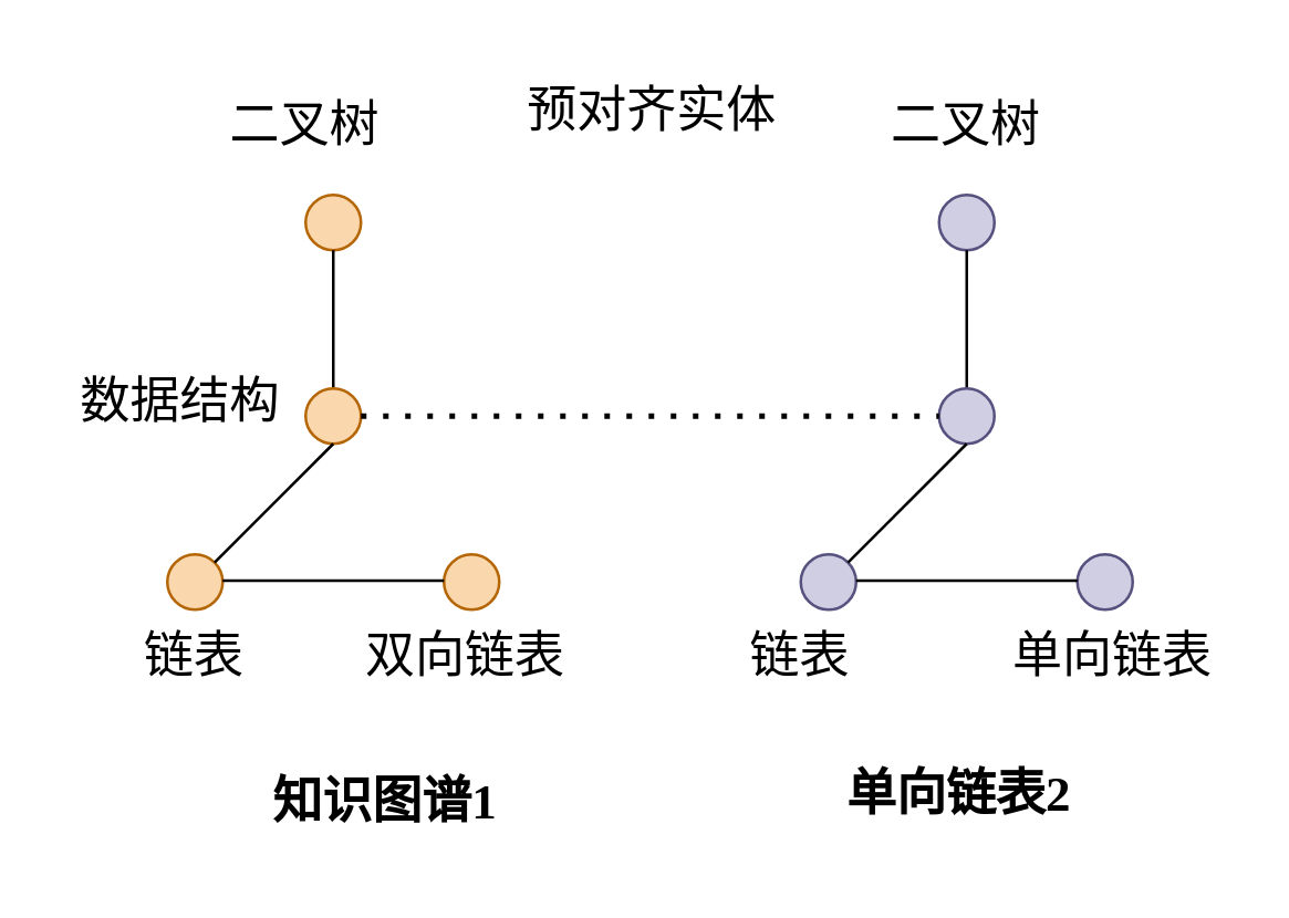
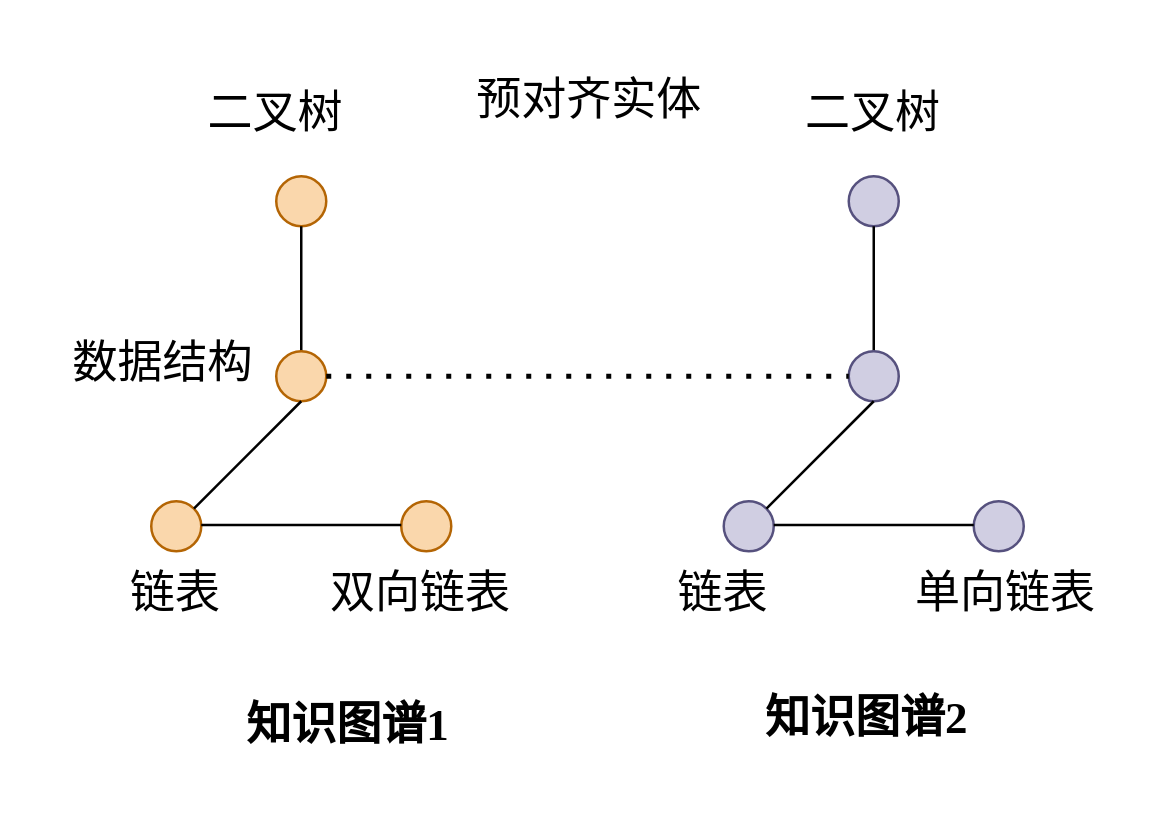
  <mxCell id="0" />
  <mxCell id="1" parent="0" />
  <mxCell id="2" value="" style="ellipse;whiteSpace=wrap;html=1;aspect=fixed;fillColor=#fad7ac;strokeColor=#b46504;" vertex="1" parent="1"><mxGeometry x="110" y="70" width="20" height="20" as="geometry" /></mxCell>
  <mxCell id="3" value="" style="endArrow=none;html=1;rounded=0;entryX=0.5;entryY=1;entryDx=0;entryDy=0;" edge="1" parent="1" target="2"><mxGeometry width="50" height="50" relative="1" as="geometry"><mxPoint x="120" y="140" as="sourcePoint" /><mxPoint x="220" y="120" as="targetPoint" /></mxGeometry></mxCell>
  <mxCell id="4" value="" style="ellipse;whiteSpace=wrap;html=1;aspect=fixed;fillColor=#fad7ac;strokeColor=#b46504;" vertex="1" parent="1"><mxGeometry x="110" y="140" width="20" height="20" as="geometry" /></mxCell>
  <mxCell id="5" value="" style="ellipse;whiteSpace=wrap;html=1;aspect=fixed;fillColor=#fad7ac;strokeColor=#b46504;" vertex="1" parent="1"><mxGeometry x="60" y="200" width="20" height="20" as="geometry" /></mxCell>
  <mxCell id="6" value="" style="endArrow=none;html=1;rounded=0;exitX=1;exitY=0;exitDx=0;exitDy=0;" edge="1" parent="1" source="5"><mxGeometry width="50" height="50" relative="1" as="geometry"><mxPoint x="70" y="210" as="sourcePoint" /><mxPoint x="120" y="160" as="targetPoint" /></mxGeometry></mxCell>
  <mxCell id="7" value="" style="ellipse;whiteSpace=wrap;html=1;aspect=fixed;fillColor=#fad7ac;strokeColor=#b46504;" vertex="1" parent="1"><mxGeometry x="160" y="200" width="20" height="20" as="geometry" /></mxCell>
  <mxCell id="8" value="" style="endArrow=none;html=1;rounded=0;" edge="1" parent="1"><mxGeometry width="50" height="50" relative="1" as="geometry"><mxPoint x="80" y="209.5" as="sourcePoint" /><mxPoint x="160" y="209.5" as="targetPoint" /><Array as="points"><mxPoint x="110" y="209.5" /><mxPoint x="120" y="209.5" /></Array></mxGeometry></mxCell>
  <mxCell id="9" value="" style="ellipse;whiteSpace=wrap;html=1;aspect=fixed;fillColor=#d0cee2;strokeColor=#56517e;" vertex="1" parent="1"><mxGeometry x="339" y="70" width="20" height="20" as="geometry" /></mxCell>
  <mxCell id="10" value="" style="endArrow=none;html=1;rounded=0;entryX=0.5;entryY=1;entryDx=0;entryDy=0;" edge="1" parent="1" target="9"><mxGeometry width="50" height="50" relative="1" as="geometry"><mxPoint x="349" y="140" as="sourcePoint" /><mxPoint x="449" y="120" as="targetPoint" /></mxGeometry></mxCell>
  <mxCell id="11" value="" style="ellipse;whiteSpace=wrap;html=1;aspect=fixed;fillColor=#d0cee2;strokeColor=#56517e;" vertex="1" parent="1"><mxGeometry x="339" y="140" width="20" height="20" as="geometry" /></mxCell>
  <mxCell id="12" value="" style="ellipse;whiteSpace=wrap;html=1;aspect=fixed;fillColor=#d0cee2;strokeColor=#56517e;" vertex="1" parent="1"><mxGeometry x="289" y="200" width="20" height="20" as="geometry" /></mxCell>
  <mxCell id="13" value="" style="endArrow=none;html=1;rounded=0;exitX=1;exitY=0;exitDx=0;exitDy=0;" edge="1" parent="1" source="12"><mxGeometry width="50" height="50" relative="1" as="geometry"><mxPoint x="299" y="210" as="sourcePoint" /><mxPoint x="349" y="160" as="targetPoint" /></mxGeometry></mxCell>
  <mxCell id="14" value="" style="ellipse;whiteSpace=wrap;html=1;aspect=fixed;fillColor=#d0cee2;strokeColor=#56517e;" vertex="1" parent="1"><mxGeometry x="389" y="200" width="20" height="20" as="geometry" /></mxCell>
  <mxCell id="15" value="" style="endArrow=none;html=1;rounded=0;" edge="1" parent="1"><mxGeometry width="50" height="50" relative="1" as="geometry"><mxPoint x="309" y="209.5" as="sourcePoint" /><mxPoint x="389" y="209.5" as="targetPoint" /><Array as="points"><mxPoint x="339" y="209.5" /><mxPoint x="349" y="209.5" /></Array></mxGeometry></mxCell>
  <mxCell id="16" value="" style="endArrow=none;dashed=1;html=1;dashPattern=1 3;strokeWidth=2;rounded=0;exitX=1;exitY=0.5;exitDx=0;exitDy=0;entryX=0;entryY=0.5;entryDx=0;entryDy=0;" edge="1" parent="1" source="4" target="11"><mxGeometry width="50" height="50" relative="1" as="geometry"><mxPoint x="140" y="150" as="sourcePoint" /><mxPoint x="300" y="150" as="targetPoint" /></mxGeometry></mxCell>
  <mxCell id="17" value="&lt;font face=&quot;Times New Roman&quot; style=&quot;font-size: 18px;&quot;&gt;数据结构&lt;/font&gt;" style="text;html=1;strokeColor=none;fillColor=none;align=center;verticalAlign=middle;whiteSpace=wrap;rounded=0;" vertex="1" parent="1"><mxGeometry x="20" y="135" width="90" height="20" as="geometry" /></mxCell>
  <mxCell id="18" value="&lt;font style=&quot;font-size: 18px;&quot; face=&quot;Times New Roman&quot;&gt;预对齐实体&lt;/font&gt;" style="text;html=1;align=center;verticalAlign=middle;resizable=0;points=[];autosize=1;strokeColor=none;fillColor=none;" vertex="1" parent="1"><mxGeometry x="180" y="20" width="110" height="40" as="geometry" /></mxCell>
  <mxCell id="19" style="edgeStyle=orthogonalEdgeStyle;rounded=0;orthogonalLoop=1;jettySize=auto;html=1;exitX=0.5;exitY=1;exitDx=0;exitDy=0;" edge="1" parent="1" source="17" target="17"><mxGeometry relative="1" as="geometry" /></mxCell>
  <mxCell id="20" value="&lt;font style=&quot;font-size: 18px;&quot; face=&quot;Times New Roman&quot;&gt;二叉树&lt;/font&gt;" style="text;html=1;strokeColor=none;fillColor=none;align=center;verticalAlign=middle;whiteSpace=wrap;rounded=0;" vertex="1" parent="1"><mxGeometry x="80" y="30" width="60" height="30" as="geometry" /></mxCell>
  <mxCell id="21" value="&lt;font style=&quot;font-size: 18px;&quot; face=&quot;Times New Roman&quot;&gt;二叉树&lt;/font&gt;" style="text;html=1;strokeColor=none;fillColor=none;align=center;verticalAlign=middle;whiteSpace=wrap;rounded=0;" vertex="1" parent="1"><mxGeometry x="319" y="30" width="60" height="30" as="geometry" /></mxCell>
  <mxCell id="22" value="&lt;font face=&quot;Times New Roman&quot;&gt;&lt;span style=&quot;font-size: 18px;&quot;&gt;链表&lt;/span&gt;&lt;/font&gt;" style="text;whiteSpace=wrap;html=1;" vertex="1" parent="1"><mxGeometry x="50" y="220" width="70" height="40" as="geometry" /></mxCell>
  <mxCell id="23" value="&lt;font style=&quot;font-size: 18px;&quot; face=&quot;Times New Roman&quot;&gt;双向链表&lt;/font&gt;" style="text;whiteSpace=wrap;html=1;" vertex="1" parent="1"><mxGeometry x="130" y="220" width="80" height="40" as="geometry" /></mxCell>
  <mxCell id="24" value="&lt;font style=&quot;font-size: 18px;&quot; face=&quot;Times New Roman&quot;&gt;链表&lt;/font&gt;" style="text;whiteSpace=wrap;html=1;" vertex="1" parent="1"><mxGeometry x="269" y="220" width="60" height="60" as="geometry" /></mxCell>
  <mxCell id="25" value="&lt;font style=&quot;font-size: 18px;&quot; face=&quot;Times New Roman&quot;&gt;单向链表&lt;/font&gt;" style="text;whiteSpace=wrap;html=1;" vertex="1" parent="1"><mxGeometry x="364" y="220" width="80" height="40" as="geometry" /></mxCell>
  <mxCell id="26" value="&lt;font style=&quot;font-size: 18px;&quot; face=&quot;Times New Roman&quot;&gt;&lt;b&gt;知识图谱1&lt;/b&gt;&lt;/font&gt;" style="text;html=1;strokeColor=none;fillColor=none;align=center;verticalAlign=middle;whiteSpace=wrap;rounded=0;" vertex="1" parent="1"><mxGeometry x="89" y="275" width="100" height="30" as="geometry" /></mxCell>
- <mxCell id="27" value="&lt;font style=&quot;font-size: 18px;&quot; face=&quot;Times New Roman&quot;&gt;&lt;b&gt;单向链表2&lt;/b&gt;&lt;/font&gt;" style="text;whiteSpace=wrap;html=1;" vertex="1" parent="1"><mxGeometry x="304" y="270" width="90" height="40" as="geometry" /></mxCell>
+ <mxCell id="27" value="&lt;font style=&quot;font-size: 18px;&quot; face=&quot;Times New Roman&quot;&gt;&lt;b&gt;知识图谱2&lt;/b&gt;&lt;/font&gt;" style="text;whiteSpace=wrap;html=1;" vertex="1" parent="1"><mxGeometry x="304" y="270" width="90" height="40" as="geometry" /></mxCell>
